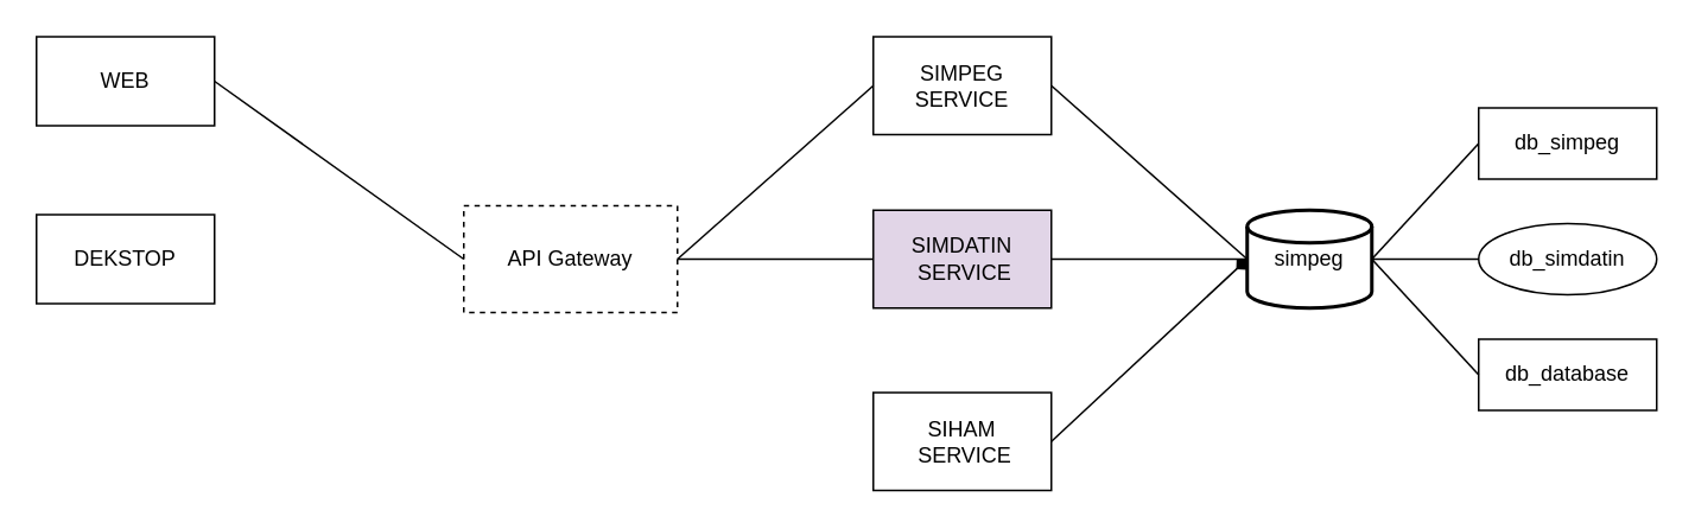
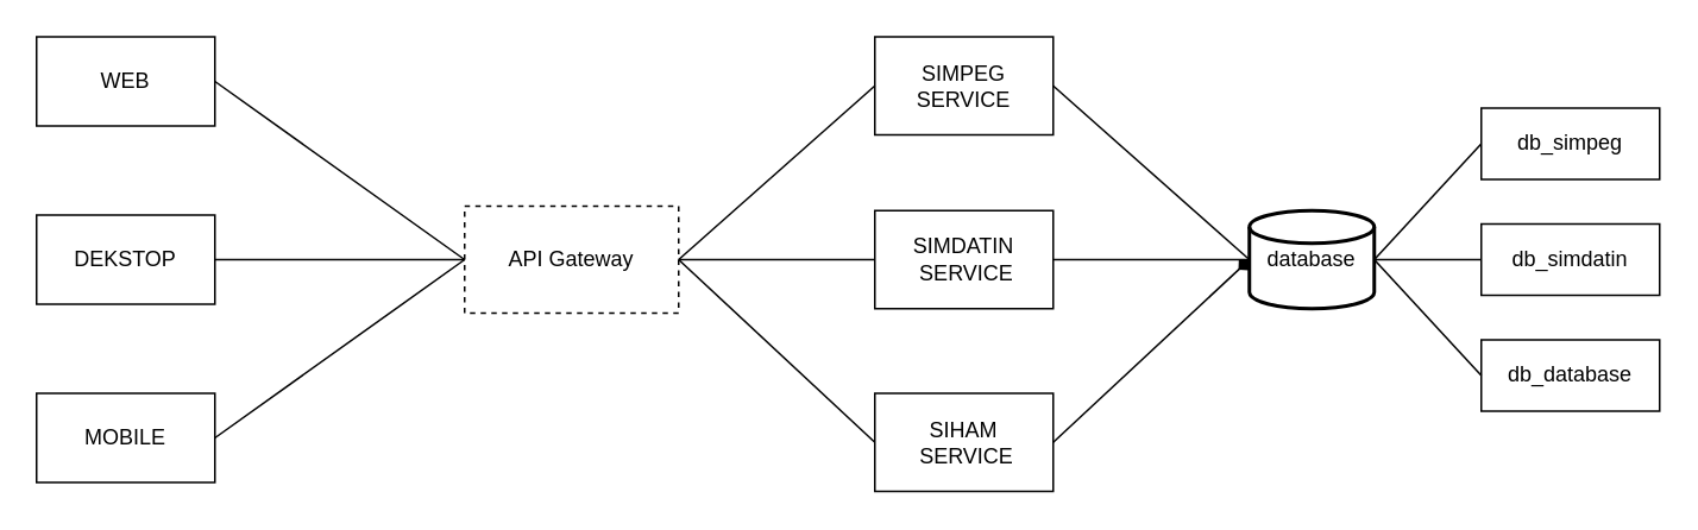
  <mxCell id="0" />
  <mxCell id="1" parent="0" />
  <mxCell id="2" value="WEB" style="rounded=0;whiteSpace=wrap;html=1;labelBackgroundColor=none;" vertex="1" parent="1"><mxGeometry x="20" y="20" width="100" height="50" as="geometry" /></mxCell>
  <mxCell id="3" value="DEKSTOP" style="rounded=0;whiteSpace=wrap;html=1;labelBackgroundColor=none;" vertex="1" parent="1"><mxGeometry x="20" y="120" width="100" height="50" as="geometry" /></mxCell>
+ <mxCell id="4" value="MOBILE" style="rounded=0;whiteSpace=wrap;html=1;labelBackgroundColor=none;" vertex="1" parent="1"><mxGeometry x="20" y="220" width="100" height="50" as="geometry" /></mxCell>
  <mxCell id="5" value="API Gateway" style="rounded=0;whiteSpace=wrap;html=1;labelBackgroundColor=none;dashed=1;" vertex="1" parent="1"><mxGeometry x="260" y="115" width="120" height="60" as="geometry" /></mxCell>
  <mxCell id="6" value="SIMPEG SERVICE" style="rounded=0;whiteSpace=wrap;html=1;labelBackgroundColor=none;" vertex="1" parent="1"><mxGeometry x="490" y="20" width="100" height="55" as="geometry" /></mxCell>
  <mxCell id="7" value="" style="endArrow=none;html=1;rounded=0;exitX=1;exitY=0.5;exitDx=0;exitDy=0;entryX=0;entryY=0.5;entryDx=0;entryDy=0;labelBackgroundColor=none;fontColor=default;" edge="1" parent="1" source="2" target="5"><mxGeometry width="50" height="50" relative="1" as="geometry"><mxPoint x="370" y="310" as="sourcePoint" /><mxPoint x="420" y="260" as="targetPoint" /></mxGeometry></mxCell>
+ <mxCell id="8" value="" style="endArrow=none;html=1;rounded=0;exitX=1;exitY=0.5;exitDx=0;exitDy=0;entryX=0;entryY=0.5;entryDx=0;entryDy=0;labelBackgroundColor=none;fontColor=default;" edge="1" parent="1" source="3" target="5"><mxGeometry width="50" height="50" relative="1" as="geometry"><mxPoint x="130" y="55" as="sourcePoint" /><mxPoint x="270" y="155" as="targetPoint" /></mxGeometry></mxCell>
+ <mxCell id="9" value="" style="endArrow=none;html=1;rounded=0;exitX=1;exitY=0.5;exitDx=0;exitDy=0;entryX=0;entryY=0.5;entryDx=0;entryDy=0;labelBackgroundColor=none;fontColor=default;" edge="1" parent="1" source="4" target="5"><mxGeometry width="50" height="50" relative="1" as="geometry"><mxPoint x="130" y="155" as="sourcePoint" /><mxPoint x="270" y="155" as="targetPoint" /></mxGeometry></mxCell>
  <mxCell id="10" value="" style="endArrow=none;html=1;rounded=0;entryX=0;entryY=0.5;entryDx=0;entryDy=0;exitX=1;exitY=0.5;exitDx=0;exitDy=0;labelBackgroundColor=none;fontColor=default;" edge="1" parent="1" source="5" target="6"><mxGeometry width="50" height="50" relative="1" as="geometry"><mxPoint x="400" y="160" as="sourcePoint" /><mxPoint x="270" y="155" as="targetPoint" /></mxGeometry></mxCell>
+ <mxCell id="11" value="" style="endArrow=none;html=1;rounded=0;entryX=0;entryY=0.5;entryDx=0;entryDy=0;exitX=1;exitY=0.5;exitDx=0;exitDy=0;labelBackgroundColor=none;fontColor=default;" edge="1" parent="1" source="5" target="12"><mxGeometry width="50" height="50" relative="1" as="geometry"><mxPoint x="390" y="155" as="sourcePoint" /><mxPoint x="480" y="200" as="targetPoint" /></mxGeometry></mxCell>
  <mxCell id="12" value="SIHAM&lt;div&gt;&amp;nbsp;SERVICE&lt;/div&gt;" style="rounded=0;whiteSpace=wrap;html=1;labelBackgroundColor=none;" vertex="1" parent="1"><mxGeometry x="490" y="220" width="100" height="55" as="geometry" /></mxCell>
  <mxCell id="13" value="" style="endArrow=none;html=1;rounded=0;entryX=0;entryY=0.5;entryDx=0;entryDy=0;exitX=1;exitY=0.5;exitDx=0;exitDy=0;entryPerimeter=0;labelBackgroundColor=none;fontColor=default;" edge="1" parent="1" source="6" target="16"><mxGeometry width="50" height="50" relative="1" as="geometry"><mxPoint x="390" y="155" as="sourcePoint" /><mxPoint x="669" y="47.5" as="targetPoint" /></mxGeometry></mxCell>
  <mxCell id="14" value="" style="endArrow=diamond;html=1;rounded=0;exitX=1;exitY=0.5;exitDx=0;exitDy=0;labelBackgroundColor=none;fontColor=default;entryX=0;entryY=0.5;entryDx=0;entryDy=0;entryPerimeter=0;" edge="1" parent="1" source="12" target="16"><mxGeometry width="50" height="50" relative="1" as="geometry"><mxPoint x="590" y="98" as="sourcePoint" /><mxPoint x="700" y="150" as="targetPoint" /></mxGeometry></mxCell>
- <mxCell id="15" value="SIMDATIN&lt;br&gt;&lt;div&gt;&amp;nbsp;SERVICE&lt;/div&gt;" style="rounded=0;whiteSpace=wrap;html=1;labelBackgroundColor=none;fillColor=#e1d5e7;" vertex="1" parent="1"><mxGeometry x="490" y="117.5" width="100" height="55" as="geometry" /></mxCell>
- <mxCell id="16" value="simpeg" style="strokeWidth=2;html=1;shape=mxgraph.flowchart.database;whiteSpace=wrap;rounded=0;labelBackgroundColor=none;" vertex="1" parent="1"><mxGeometry x="700" y="117.5" width="70" height="55" as="geometry" /></mxCell>
+ <mxCell id="15" value="SIMDATIN&lt;br&gt;&lt;div&gt;&amp;nbsp;SERVICE&lt;/div&gt;" style="rounded=0;whiteSpace=wrap;html=1;labelBackgroundColor=none;" vertex="1" parent="1"><mxGeometry x="490" y="117.5" width="100" height="55" as="geometry" /></mxCell>
+ <mxCell id="16" value="database" style="strokeWidth=2;html=1;shape=mxgraph.flowchart.database;whiteSpace=wrap;rounded=0;labelBackgroundColor=none;" vertex="1" parent="1"><mxGeometry x="700" y="117.5" width="70" height="55" as="geometry" /></mxCell>
  <mxCell id="17" value="" style="endArrow=none;html=1;rounded=0;entryX=0;entryY=0.5;entryDx=0;entryDy=0;exitX=1;exitY=0.5;exitDx=0;exitDy=0;entryPerimeter=0;labelBackgroundColor=none;fontColor=default;" edge="1" parent="1" source="15" target="16"><mxGeometry width="50" height="50" relative="1" as="geometry"><mxPoint x="600" y="58" as="sourcePoint" /><mxPoint x="679" y="58" as="targetPoint" /></mxGeometry></mxCell>
  <mxCell id="18" value="" style="endArrow=none;html=1;rounded=0;entryX=0;entryY=0.5;entryDx=0;entryDy=0;exitX=1;exitY=0.5;exitDx=0;exitDy=0;labelBackgroundColor=none;fontColor=default;" edge="1" parent="1" source="5" target="15"><mxGeometry width="50" height="50" relative="1" as="geometry"><mxPoint x="400" y="142" as="sourcePoint" /><mxPoint x="480" y="142" as="targetPoint" /></mxGeometry></mxCell>
  <mxCell id="19" value="" style="endArrow=none;html=1;rounded=0;entryX=0;entryY=0.5;entryDx=0;entryDy=0;exitX=1;exitY=0.5;exitDx=0;exitDy=0;labelBackgroundColor=none;fontColor=default;exitPerimeter=0;" edge="1" parent="1" source="16" target="20"><mxGeometry width="50" height="50" relative="1" as="geometry"><mxPoint x="600" y="58" as="sourcePoint" /><mxPoint x="820" y="90" as="targetPoint" /></mxGeometry></mxCell>
  <mxCell id="20" value="db_simpeg" style="rounded=0;whiteSpace=wrap;html=1;" vertex="1" parent="1"><mxGeometry x="830" y="60" width="100" height="40" as="geometry" /></mxCell>
  <mxCell id="21" value="db_database" style="rounded=0;whiteSpace=wrap;html=1;" vertex="1" parent="1"><mxGeometry x="830" y="190" width="100" height="40" as="geometry" /></mxCell>
- <mxCell id="22" value="db_simdatin" style="ellipse;whiteSpace=wrap;html=1;" vertex="1" parent="1"><mxGeometry x="830" y="125" width="100" height="40" as="geometry" /></mxCell>
+ <mxCell id="22" value="db_simdatin" style="rounded=0;whiteSpace=wrap;html=1;" vertex="1" parent="1"><mxGeometry x="830" y="125" width="100" height="40" as="geometry" /></mxCell>
  <mxCell id="23" value="" style="endArrow=none;html=1;rounded=0;entryX=0;entryY=0.5;entryDx=0;entryDy=0;labelBackgroundColor=none;fontColor=default;exitX=1;exitY=0.5;exitDx=0;exitDy=0;exitPerimeter=0;" edge="1" parent="1" source="16" target="22"><mxGeometry width="50" height="50" relative="1" as="geometry"><mxPoint x="820" y="240" as="sourcePoint" /><mxPoint x="695" y="-20" as="targetPoint" /></mxGeometry></mxCell>
  <mxCell id="24" value="" style="endArrow=none;html=1;rounded=0;entryX=0;entryY=0.5;entryDx=0;entryDy=0;labelBackgroundColor=none;fontColor=default;exitX=1;exitY=0.5;exitDx=0;exitDy=0;exitPerimeter=0;" edge="1" parent="1" source="16" target="21"><mxGeometry width="50" height="50" relative="1" as="geometry"><mxPoint x="780" y="155" as="sourcePoint" /><mxPoint x="840" y="155" as="targetPoint" /></mxGeometry></mxCell>
